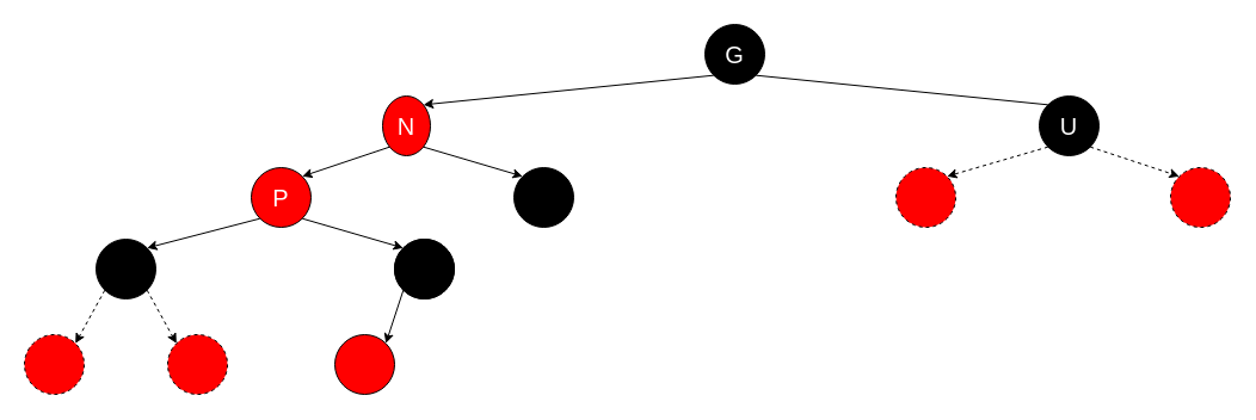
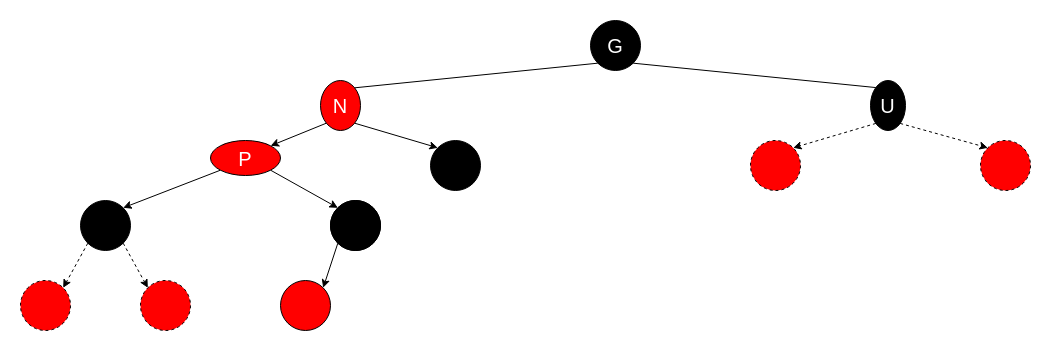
  <mxCell id="0" />
  <mxCell id="1" parent="0" />
  <mxCell id="2" style="edgeStyle=none;rounded=0;orthogonalLoop=1;jettySize=auto;html=1;exitX=0;exitY=1;exitDx=0;exitDy=0;entryX=1;entryY=0;entryDx=0;entryDy=0;fontSize=20;fontColor=#000000;" parent="1" source="3" target="4" edge="1"><mxGeometry relative="1" as="geometry" /></mxCell>
  <mxCell id="3" value="" style="ellipse;whiteSpace=wrap;html=1;aspect=fixed;fillColor=#000000;" parent="1" vertex="1"><mxGeometry x="330" y="200" width="50" height="50" as="geometry" /></mxCell>
  <mxCell id="4" value="" style="ellipse;whiteSpace=wrap;html=1;aspect=fixed;fillColor=#FF0000;" parent="1" vertex="1"><mxGeometry x="280" y="280" width="50" height="50" as="geometry" /></mxCell>
  <mxCell id="5" style="edgeStyle=none;rounded=0;orthogonalLoop=1;jettySize=auto;html=1;exitX=1;exitY=1;exitDx=0;exitDy=0;entryX=0;entryY=0;entryDx=0;entryDy=0;fontSize=20;fontColor=#000000;" parent="1" source="7" target="8" edge="1"><mxGeometry relative="1" as="geometry" /></mxCell>
  <mxCell id="6" style="edgeStyle=none;rounded=0;orthogonalLoop=1;jettySize=auto;html=1;exitX=0;exitY=1;exitDx=0;exitDy=0;entryX=1;entryY=0;entryDx=0;entryDy=0;fontSize=13;fontColor=#000000;" edge="1" parent="1" source="7" target="11"><mxGeometry relative="1" as="geometry" /></mxCell>
  <mxCell id="7" value="&lt;font color=&quot;#ffffff&quot;&gt;&lt;span style=&quot;font-size: 20px;&quot;&gt;N&lt;/span&gt;&lt;/font&gt;" style="ellipse;whiteSpace=wrap;html=1;aspect=fixed;fillColor=#FF0000;" parent="1" vertex="1"><mxGeometry x="320" y="80" width="40" height="50" as="geometry" /></mxCell>
  <mxCell id="8" value="" style="ellipse;whiteSpace=wrap;html=1;aspect=fixed;fillColor=#000000;" parent="1" vertex="1"><mxGeometry x="430" y="140" width="50" height="50" as="geometry" /></mxCell>
  <mxCell id="9" style="edgeStyle=none;rounded=0;orthogonalLoop=1;jettySize=auto;html=1;exitX=0;exitY=1;exitDx=0;exitDy=0;entryX=1;entryY=0;entryDx=0;entryDy=0;fontSize=13;fontColor=#000000;" edge="1" parent="1" source="11" target="14"><mxGeometry relative="1" as="geometry" /></mxCell>
  <mxCell id="10" style="edgeStyle=none;rounded=0;orthogonalLoop=1;jettySize=auto;html=1;exitX=1;exitY=1;exitDx=0;exitDy=0;entryX=0;entryY=0;entryDx=0;entryDy=0;fontSize=13;fontColor=#000000;" edge="1" parent="1" source="11" target="3"><mxGeometry relative="1" as="geometry" /></mxCell>
- <mxCell id="11" value="&lt;font color=&quot;#ffffff&quot; style=&quot;font-size: 20px;&quot;&gt;P&lt;/font&gt;" style="ellipse;whiteSpace=wrap;html=1;aspect=fixed;fillColor=#FF0000;" parent="1" vertex="1"><mxGeometry x="210" y="140" width="50" height="50" as="geometry" /></mxCell>
+ <mxCell id="11" value="&lt;font color=&quot;#ffffff&quot; style=&quot;font-size: 20px;&quot;&gt;P&lt;/font&gt;" style="ellipse;whiteSpace=wrap;html=1;aspect=fixed;fillColor=#FF0000;" parent="1" vertex="1"><mxGeometry x="210" y="140" width="70" height="35" as="geometry" /></mxCell>
  <mxCell id="12" style="edgeStyle=none;rounded=0;orthogonalLoop=1;jettySize=auto;html=1;exitX=0;exitY=1;exitDx=0;exitDy=0;entryX=1;entryY=0;entryDx=0;entryDy=0;fontSize=20;fontColor=#FFFFFF;dashed=1;" parent="1" source="14" target="15" edge="1"><mxGeometry relative="1" as="geometry" /></mxCell>
  <mxCell id="13" style="edgeStyle=none;rounded=0;orthogonalLoop=1;jettySize=auto;html=1;exitX=1;exitY=1;exitDx=0;exitDy=0;entryX=0;entryY=0;entryDx=0;entryDy=0;dashed=1;fontSize=20;fontColor=#FFFFFF;" parent="1" source="14" target="16" edge="1"><mxGeometry relative="1" as="geometry" /></mxCell>
  <mxCell id="14" value="" style="ellipse;whiteSpace=wrap;html=1;aspect=fixed;fillColor=#000000;" parent="1" vertex="1"><mxGeometry x="80" y="200" width="50" height="50" as="geometry" /></mxCell>
  <mxCell id="15" value="" style="ellipse;whiteSpace=wrap;html=1;aspect=fixed;fillColor=#FF0000;dashed=1;" parent="1" vertex="1"><mxGeometry x="20" y="280" width="50" height="50" as="geometry" /></mxCell>
  <mxCell id="16" value="" style="ellipse;whiteSpace=wrap;html=1;aspect=fixed;fillColor=#FF0000;dashed=1;" parent="1" vertex="1"><mxGeometry x="140" y="280" width="50" height="50" as="geometry" /></mxCell>
  <mxCell id="17" style="edgeStyle=none;rounded=0;orthogonalLoop=1;jettySize=auto;html=1;exitX=1;exitY=1;exitDx=0;exitDy=0;entryX=0;entryY=0;entryDx=0;entryDy=0;fontSize=20;fontColor=#FFFFFF;endArrow=none;" parent="1" source="19" target="22" edge="1"><mxGeometry relative="1" as="geometry" /></mxCell>
- <mxCell id="18" style="edgeStyle=none;rounded=0;orthogonalLoop=1;jettySize=auto;html=1;exitX=0;exitY=1;exitDx=0;exitDy=0;entryX=1;entryY=0;entryDx=0;entryDy=0;fontSize=13;fontColor=#000000;" edge="1" parent="1" source="19" target="7"><mxGeometry relative="1" as="geometry" /></mxCell>
+ <mxCell id="18" style="edgeStyle=none;rounded=0;orthogonalLoop=1;jettySize=auto;html=1;exitX=0;exitY=1;exitDx=0;exitDy=0;entryX=1;entryY=0;entryDx=0;entryDy=0;fontSize=13;fontColor=#000000;endArrow=none;" edge="1" parent="1" source="19" target="7"><mxGeometry relative="1" as="geometry" /></mxCell>
  <mxCell id="19" value="&lt;font style=&quot;font-size: 20px;&quot; color=&quot;#ffffff&quot;&gt;G&lt;/font&gt;" style="ellipse;whiteSpace=wrap;html=1;aspect=fixed;fillColor=#000000;" parent="1" vertex="1"><mxGeometry x="590" y="20" width="50" height="50" as="geometry" /></mxCell>
  <mxCell id="20" style="edgeStyle=none;rounded=0;orthogonalLoop=1;jettySize=auto;html=1;exitX=0;exitY=1;exitDx=0;exitDy=0;entryX=1;entryY=0;entryDx=0;entryDy=0;fontSize=20;fontColor=#FFFFFF;dashed=1;" parent="1" source="22" target="23" edge="1"><mxGeometry relative="1" as="geometry" /></mxCell>
  <mxCell id="21" style="edgeStyle=none;rounded=0;orthogonalLoop=1;jettySize=auto;html=1;exitX=1;exitY=1;exitDx=0;exitDy=0;entryX=0;entryY=0;entryDx=0;entryDy=0;fontSize=20;fontColor=#FFFFFF;dashed=1;" parent="1" source="22" target="24" edge="1"><mxGeometry relative="1" as="geometry" /></mxCell>
- <mxCell id="22" value="&lt;font color=&quot;#ffffff&quot; style=&quot;font-size: 20px;&quot;&gt;U&lt;/font&gt;" style="ellipse;whiteSpace=wrap;html=1;aspect=fixed;fillColor=#000000;" parent="1" vertex="1"><mxGeometry x="870" y="80" width="50" height="50" as="geometry" /></mxCell>
+ <mxCell id="22" value="&lt;font color=&quot;#ffffff&quot; style=&quot;font-size: 20px;&quot;&gt;U&lt;/font&gt;" style="ellipse;whiteSpace=wrap;html=1;aspect=fixed;fillColor=#000000;" parent="1" vertex="1"><mxGeometry x="870" y="80" width="35" height="50" as="geometry" /></mxCell>
  <mxCell id="23" value="" style="ellipse;whiteSpace=wrap;html=1;aspect=fixed;fillColor=#FF0000;dashed=1;" parent="1" vertex="1"><mxGeometry x="750" y="140" width="50" height="50" as="geometry" /></mxCell>
  <mxCell id="24" value="" style="ellipse;whiteSpace=wrap;html=1;aspect=fixed;fillColor=#FF0000;dashed=1;" parent="1" vertex="1"><mxGeometry x="980" y="140" width="50" height="50" as="geometry" /></mxCell>
  <mxCell id="25" value="" style="ellipse;whiteSpace=wrap;html=1;aspect=fixed;fillColor=#000000;" vertex="1" parent="1"><mxGeometry x="330" y="200" width="50" height="50" as="geometry" /></mxCell>
